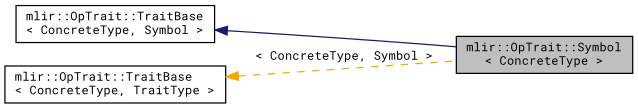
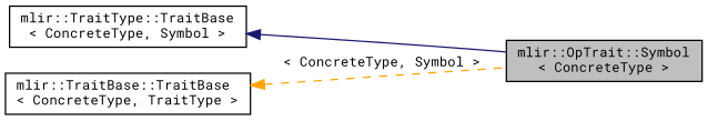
  digraph {
    fontname="Roboto Mono"
    rankdir=LR
    node [color=black fontname="Roboto Mono" fontsize=10 shape=record]
    edge [dir=back fontname="Roboto Mono" fontsize=10 labelfontname=Helvetica labelfontsize=10]
    n1 [fillcolor=grey75 fontcolor=black height=0.2 label="mlir::OpTrait::Symbol\l\< ConcreteType \>" style=filled width=0.4]
-   n2 [height=0.2 label="mlir::OpTrait::TraitBase\l\< ConcreteType, Symbol \>" width=0.4]
-   n3 [height=0.2 label="mlir::OpTrait::TraitBase\l\< ConcreteType, TraitType \>" width=0.4]
+   n2 [height=0.2 label="mlir::TraitType::TraitBase\l\< ConcreteType, Symbol \>" width=0.4]
+   n3 [height=0.2 label="mlir::TraitBase::TraitBase\l\< ConcreteType, TraitType \>" width=0.4]
    n2 -> n1 [color=midnightblue style=solid]
    n3 -> n1 [color=orange label=" \< ConcreteType, Symbol \>" style=dashed]
  }
